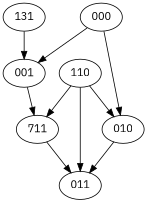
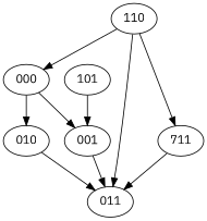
  digraph {
    fontname="IBM Plex Sans"
    node [fontname="IBM Plex Sans"]
    edge [fontname="IBM Plex Sans" penwidth=1]
    n1 [label=000]
    n2 [label=001]
    n3 [label=010]
    n4 [label=011]
-   n5 [label=131]
+   n5 [label=101]
    n6 [label=110]
    n7 [label=711]
    n1 -> n2
    n1 -> n3
-   n2 -> n7
+   n2 -> n4
    n3 -> n4
    n5 -> n2
-   n6 -> n3
+   n6 -> n1
    n6 -> n4
    n6 -> n7
    n7 -> n4
  }
